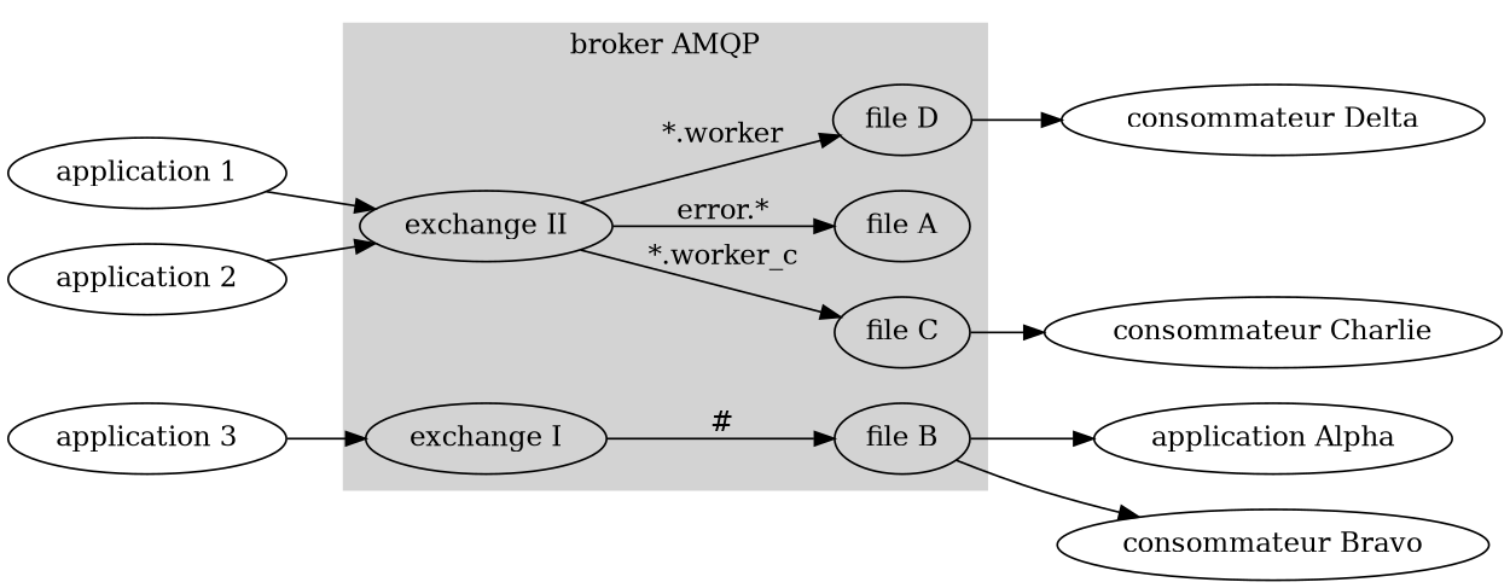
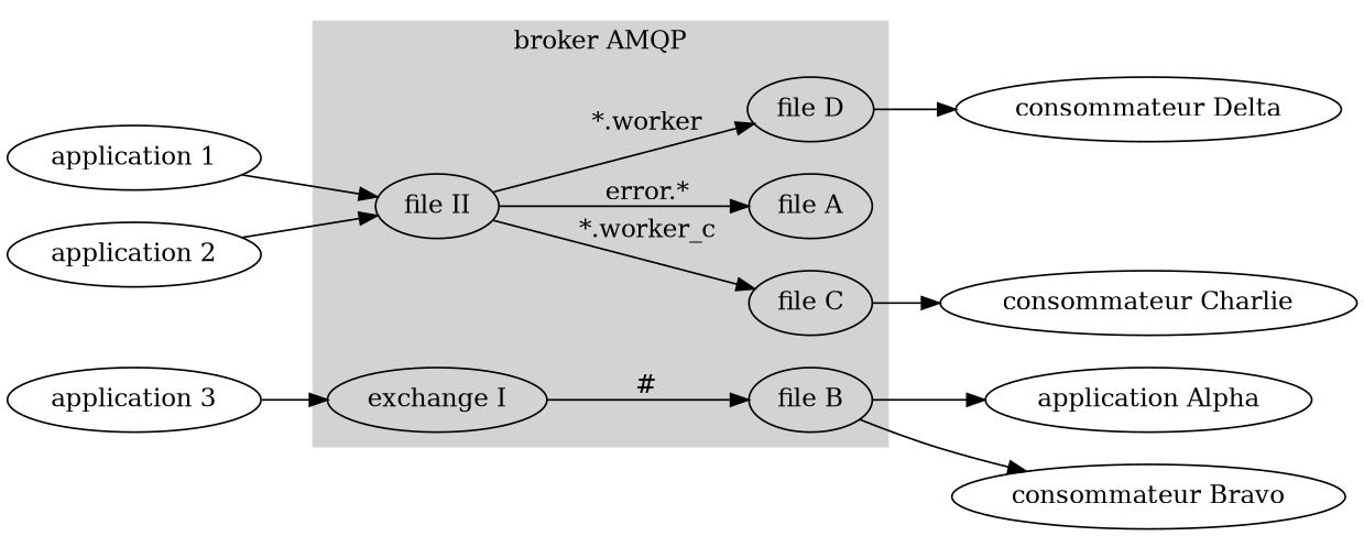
  digraph {
    rankdir=LR
    n1 [label="exchange I"]
    n2 [label="file B"]
-   n3 [label="exchange II"]
+   n3 [label="file II"]
    n4 [label="file A"]
    n5 [label="file C"]
    n6 [label="file D"]
    n7 [label="application Alpha"]
    n8 [label="consommateur Bravo"]
    n9 [label="consommateur Charlie"]
    n10 [label="consommateur Delta"]
    n11 [label="application 1"]
    n12 [label="application 2"]
    n13 [label="application 3"]
    subgraph cluster_1 {
      color=lightgrey
      label="broker AMQP"
      style=filled
      n1
      n2
      n3
      n4
      n5
      n6
    }
    n1 -> n2 [label="#"]
    n2 -> n7
    n2 -> n8
    n3 -> n4 [label="error.*"]
    n3 -> n5 [label="*.worker_c"]
    n3 -> n6 [label="*.worker"]
    n5 -> n9
    n6 -> n10
    n11 -> n3
    n12 -> n3
    n13 -> n1
  }
